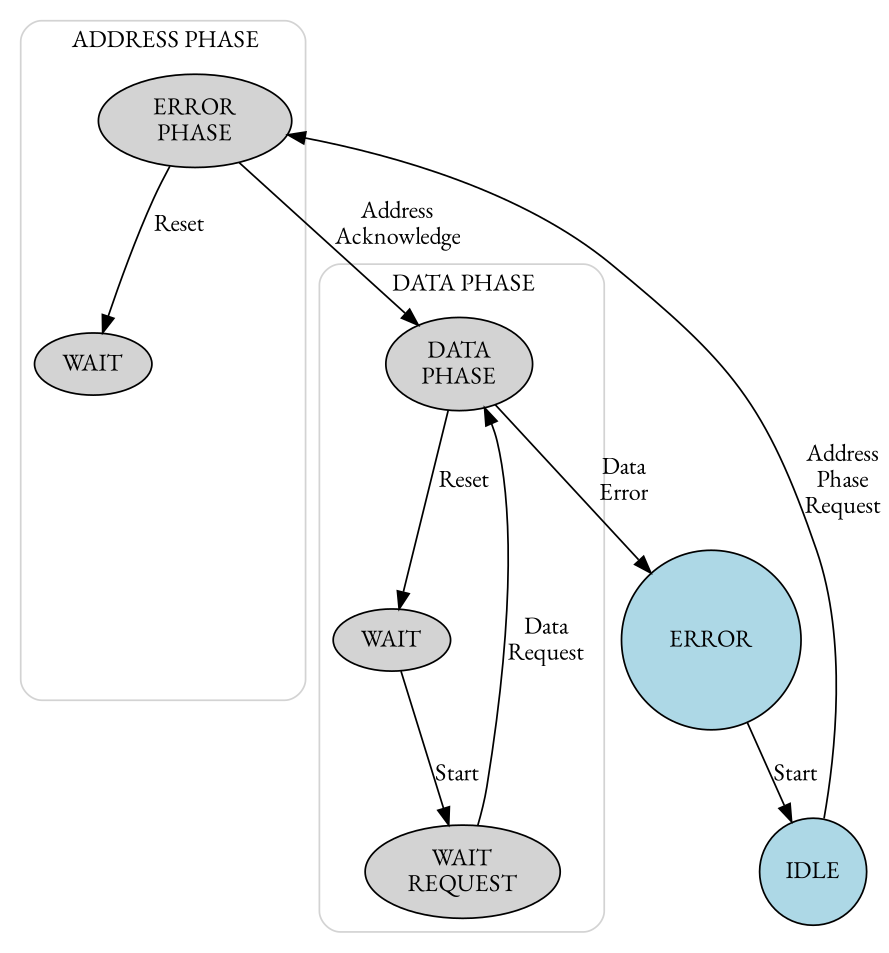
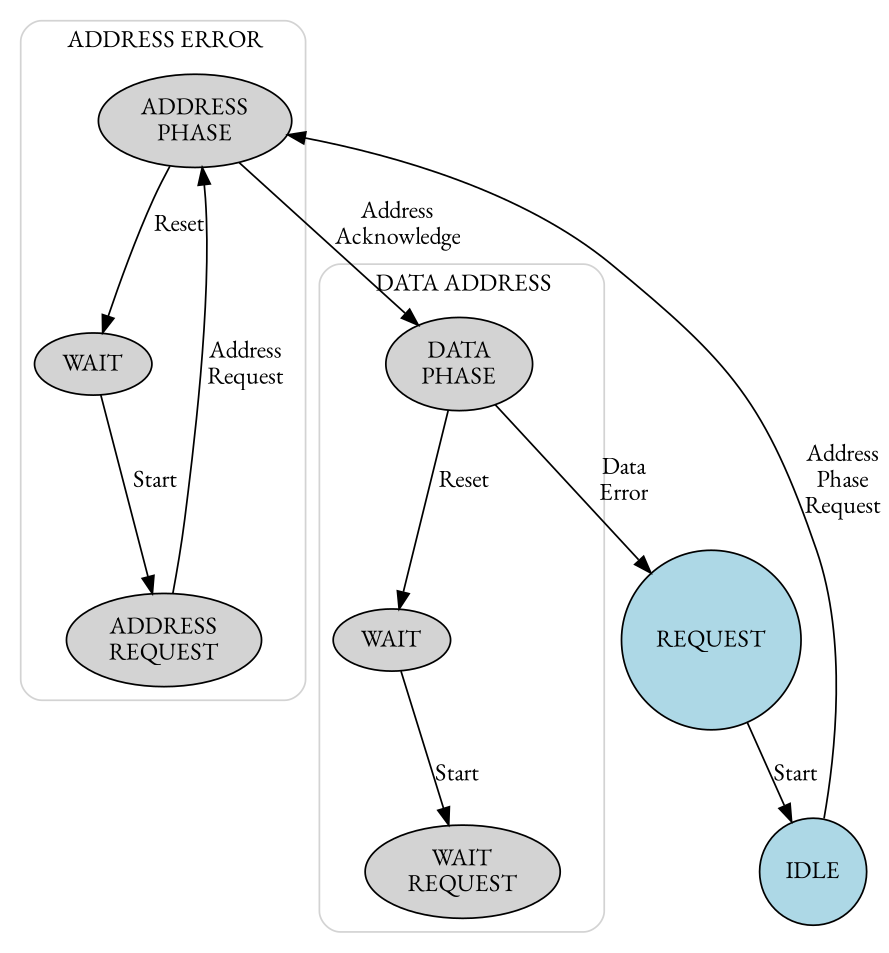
  digraph {
    fontname="EB Garamond"
    node [fillcolor=lightgrey fontname="EB Garamond" shape=ellipse style=filled]
    edge [fontname="EB Garamond"]
-   n1 [label="ERROR\nPHASE"]
+   n1 [label="ADDRESS\nPHASE"]
    n2 [label=WAIT]
+   n3 [label="ADDRESS\nREQUEST"]
    n4 [label="DATA\nPHASE"]
    n5 [label=WAIT]
    n6 [label="WAIT\nREQUEST"]
-   n7 [fillcolor=lightblue label=ERROR shape=circle]
+   n7 [fillcolor=lightblue label=REQUEST shape=circle]
    n8 [fillcolor=lightblue label=IDLE shape=circle]
    subgraph cluster_1 {
      color=lightgrey
-     label=" ADDRESS PHASE"
+     label=" ADDRESS ERROR"
      style=rounded
      n1
      n2
+     n3
    }
    subgraph cluster_2 {
      color=lightgrey
-     label=" DATA PHASE"
+     label=" DATA ADDRESS"
      style=rounded
      n4
      n5
      n6
    }
    n1 -> n2 [label=Reset]
    n1 -> n4 [label="Address\nAcknowledge"]
+   n2 -> n3 [label=Start]
+   n3 -> n1 [label="Address\nRequest"]
    n4 -> n5 [label=Reset]
    n4 -> n7 [label="Data\nError"]
    n5 -> n6 [label=Start]
-   n6 -> n4 [label="Data\nRequest"]
    n7 -> n8 [label=Start]
    n8 -> n1 [label="Address\nPhase\nRequest"]
  }
